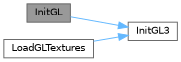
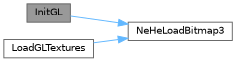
  digraph {
    rankdir=LR
    node [color=grey40 fillcolor=white fontname=Helvetica fontsize=10 shape=box style=filled]
    edge [color=steelblue1 fontname=Helvetica fontsize=10 labelfontname=Helvetica labelfontsize=10 style=solid]
    n1 [color=gray40 fillcolor=grey60 fontcolor=black height=0.2 label=InitGL width=0.4]
-   n2 [height=0.2 label=InitGL3 width=0.4]
+   n2 [height=0.2 label=NeHeLoadBitmap3 width=0.4]
    n3 [height=0.2 label=LoadGLTextures width=0.4]
    n1 -> n2
    n3 -> n2
  }
